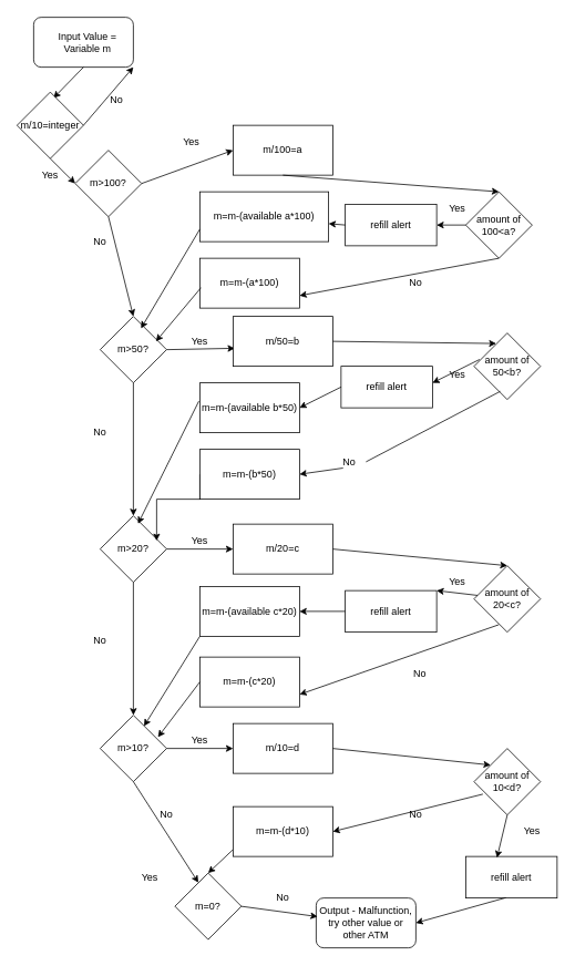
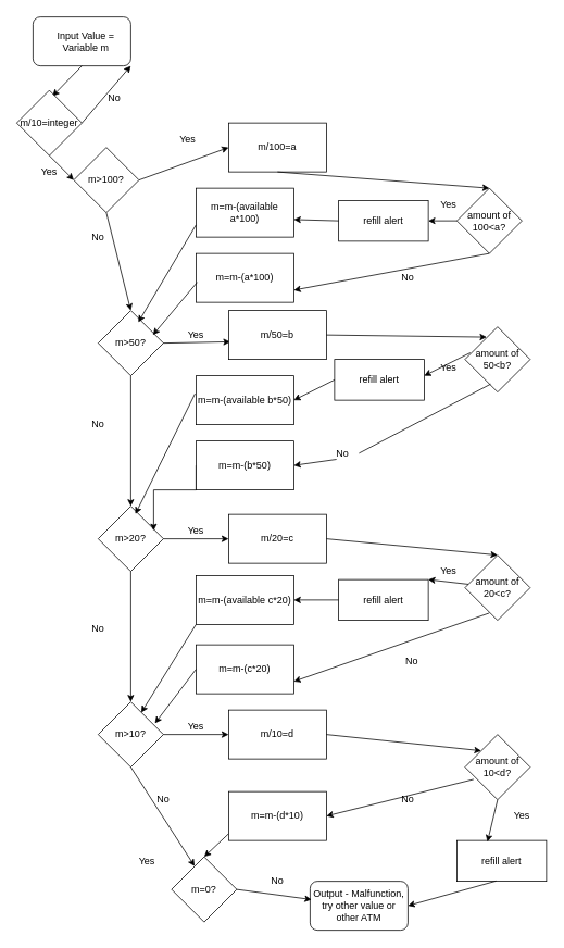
  <mxCell id="0" />
  <mxCell id="1" parent="0" />
  <mxCell id="2" value="" style="rounded=1;whiteSpace=wrap;html=1;" parent="1" vertex="1"><mxGeometry x="40" y="20" width="120" height="60" as="geometry" /></mxCell>
  <mxCell id="3" value="Input Value = Variable m" style="text;html=1;strokeColor=none;fillColor=none;align=center;verticalAlign=middle;whiteSpace=wrap;rounded=0;" parent="1" vertex="1"><mxGeometry x="50" y="30" width="110" height="40" as="geometry" /></mxCell>
  <mxCell id="4" value="" style="endArrow=classic;html=1;exitX=0.5;exitY=1;exitDx=0;exitDy=0;entryX=0.548;entryY=0.09;entryDx=0;entryDy=0;entryPerimeter=0;" parent="1" source="2" target="79" edge="1"><mxGeometry width="50" height="50" relative="1" as="geometry"><mxPoint x="430" y="320" as="sourcePoint" /><mxPoint x="100" y="110" as="targetPoint" /></mxGeometry></mxCell>
  <mxCell id="5" value="m&amp;gt;100?" style="rhombus;whiteSpace=wrap;html=1;" parent="1" vertex="1"><mxGeometry x="90" y="180" width="80" height="80" as="geometry" /></mxCell>
  <mxCell id="6" value="" style="endArrow=classic;html=1;exitX=0.5;exitY=1;exitDx=0;exitDy=0;entryX=0.5;entryY=0;entryDx=0;entryDy=0;" parent="1" source="5" target="10" edge="1"><mxGeometry width="50" height="50" relative="1" as="geometry"><mxPoint x="430" y="320" as="sourcePoint" /><mxPoint x="160" y="300" as="targetPoint" /></mxGeometry></mxCell>
  <mxCell id="7" value="" style="endArrow=classic;html=1;exitX=1;exitY=0.5;exitDx=0;exitDy=0;" parent="1" source="5" edge="1"><mxGeometry width="50" height="50" relative="1" as="geometry"><mxPoint x="210" y="210" as="sourcePoint" /><mxPoint x="280" y="180" as="targetPoint" /></mxGeometry></mxCell>
  <mxCell id="8" value="Yes&lt;br&gt;" style="text;html=1;strokeColor=none;fillColor=none;align=center;verticalAlign=middle;whiteSpace=wrap;rounded=0;" parent="1" vertex="1"><mxGeometry x="210" y="160" width="40" height="20" as="geometry" /></mxCell>
  <mxCell id="9" value="No" style="text;html=1;strokeColor=none;fillColor=none;align=center;verticalAlign=middle;whiteSpace=wrap;rounded=0;" parent="1" vertex="1"><mxGeometry x="100" y="280" width="40" height="20" as="geometry" /></mxCell>
  <mxCell id="10" value="m&amp;gt;50?" style="rhombus;whiteSpace=wrap;html=1;" parent="1" vertex="1"><mxGeometry x="120" y="380" width="80" height="80" as="geometry" /></mxCell>
  <mxCell id="11" value="m/100=a" style="rounded=0;whiteSpace=wrap;html=1;" parent="1" vertex="1"><mxGeometry x="280" y="150" width="120" height="60" as="geometry" /></mxCell>
  <mxCell id="12" value="" style="endArrow=classic;html=1;exitX=1;exitY=0.5;exitDx=0;exitDy=0;entryX=0.017;entryY=0.64;entryDx=0;entryDy=0;entryPerimeter=0;" parent="1" source="10" target="13" edge="1"><mxGeometry width="50" height="50" relative="1" as="geometry"><mxPoint x="210" y="360" as="sourcePoint" /><mxPoint x="290" y="420" as="targetPoint" /></mxGeometry></mxCell>
  <mxCell id="13" value="m/50=b" style="rounded=0;whiteSpace=wrap;html=1;" parent="1" vertex="1"><mxGeometry x="280" y="380" width="120" height="60" as="geometry" /></mxCell>
  <mxCell id="14" value="Yes" style="text;html=1;strokeColor=none;fillColor=none;align=center;verticalAlign=middle;whiteSpace=wrap;rounded=0;" parent="1" vertex="1"><mxGeometry x="220" y="400" width="40" height="20" as="geometry" /></mxCell>
  <mxCell id="15" value="" style="endArrow=classic;html=1;exitX=0.5;exitY=1;exitDx=0;exitDy=0;" parent="1" source="10" edge="1"><mxGeometry width="50" height="50" relative="1" as="geometry"><mxPoint x="140" y="520" as="sourcePoint" /><mxPoint x="160" y="620" as="targetPoint" /></mxGeometry></mxCell>
  <mxCell id="16" value="No" style="text;html=1;strokeColor=none;fillColor=none;align=center;verticalAlign=middle;whiteSpace=wrap;rounded=0;" parent="1" vertex="1"><mxGeometry x="100" y="510" width="40" height="20" as="geometry" /></mxCell>
  <mxCell id="17" value="m&amp;gt;20?" style="rhombus;whiteSpace=wrap;html=1;" parent="1" vertex="1"><mxGeometry x="120" y="620" width="80" height="80" as="geometry" /></mxCell>
  <mxCell id="18" value="" style="endArrow=classic;html=1;exitX=1;exitY=0.5;exitDx=0;exitDy=0;" parent="1" source="17" edge="1"><mxGeometry width="50" height="50" relative="1" as="geometry"><mxPoint x="200" y="690" as="sourcePoint" /><mxPoint x="280" y="660" as="targetPoint" /></mxGeometry></mxCell>
  <mxCell id="19" value="Yes" style="text;html=1;strokeColor=none;fillColor=none;align=center;verticalAlign=middle;whiteSpace=wrap;rounded=0;" parent="1" vertex="1"><mxGeometry x="220" y="640" width="40" height="20" as="geometry" /></mxCell>
  <mxCell id="20" value="m/20=c" style="rounded=0;whiteSpace=wrap;html=1;" parent="1" vertex="1"><mxGeometry x="280" y="630" width="120" height="60" as="geometry" /></mxCell>
  <mxCell id="21" value="" style="endArrow=classic;html=1;exitX=0.5;exitY=1;exitDx=0;exitDy=0;" parent="1" source="17" edge="1"><mxGeometry width="50" height="50" relative="1" as="geometry"><mxPoint x="140" y="810" as="sourcePoint" /><mxPoint x="160" y="860" as="targetPoint" /></mxGeometry></mxCell>
  <mxCell id="22" value="No" style="text;html=1;strokeColor=none;fillColor=none;align=center;verticalAlign=middle;whiteSpace=wrap;rounded=0;" parent="1" vertex="1"><mxGeometry x="100" y="760" width="40" height="20" as="geometry" /></mxCell>
  <mxCell id="23" value="m&amp;gt;10?" style="rhombus;whiteSpace=wrap;html=1;" parent="1" vertex="1"><mxGeometry x="120" y="860" width="80" height="80" as="geometry" /></mxCell>
  <mxCell id="24" value="" style="endArrow=classic;html=1;exitX=1;exitY=0.5;exitDx=0;exitDy=0;" parent="1" source="23" edge="1"><mxGeometry width="50" height="50" relative="1" as="geometry"><mxPoint x="220" y="930" as="sourcePoint" /><mxPoint x="280" y="900" as="targetPoint" /></mxGeometry></mxCell>
  <mxCell id="25" value="m/10=d" style="rounded=0;whiteSpace=wrap;html=1;" parent="1" vertex="1"><mxGeometry x="280" y="870" width="120" height="60" as="geometry" /></mxCell>
  <mxCell id="26" value="amount of 100&amp;lt;a?" style="rhombus;whiteSpace=wrap;html=1;" parent="1" vertex="1"><mxGeometry x="560" y="230" width="80" height="80" as="geometry" /></mxCell>
  <mxCell id="27" value="amount of 50&amp;lt;b?" style="rhombus;whiteSpace=wrap;html=1;" parent="1" vertex="1"><mxGeometry x="570" y="400" width="80" height="80" as="geometry" /></mxCell>
  <mxCell id="28" value="" style="endArrow=classic;html=1;exitX=0.5;exitY=1;exitDx=0;exitDy=0;entryX=0.5;entryY=0;entryDx=0;entryDy=0;" parent="1" source="11" target="26" edge="1"><mxGeometry width="50" height="50" relative="1" as="geometry"><mxPoint x="330" y="270" as="sourcePoint" /><mxPoint x="380" y="220" as="targetPoint" /></mxGeometry></mxCell>
  <mxCell id="29" value="m=m-(a*100)" style="rounded=0;whiteSpace=wrap;html=1;" parent="1" vertex="1"><mxGeometry x="240" y="310" width="120" height="60" as="geometry" /></mxCell>
- <mxCell id="30" value="m=m-(available a*100)" style="rounded=0;whiteSpace=wrap;html=1;" parent="1" vertex="1"><mxGeometry x="240" y="230" width="155" height="60" as="geometry" /></mxCell>
+ <mxCell id="30" value="m=m-(available a*100)" style="rounded=0;whiteSpace=wrap;html=1;" parent="1" vertex="1"><mxGeometry x="240" y="230" width="120" height="60" as="geometry" /></mxCell>
  <mxCell id="31" value="Yes" style="text;html=1;strokeColor=none;fillColor=none;align=center;verticalAlign=middle;whiteSpace=wrap;rounded=0;" parent="1" vertex="1"><mxGeometry x="530" y="240" width="40" height="20" as="geometry" /></mxCell>
  <mxCell id="32" value="" style="endArrow=classic;html=1;exitX=0.012;exitY=0.59;exitDx=0;exitDy=0;exitPerimeter=0;entryX=0.84;entryY=0.375;entryDx=0;entryDy=0;entryPerimeter=0;" parent="1" source="29" target="10" edge="1"><mxGeometry width="50" height="50" relative="1" as="geometry"><mxPoint x="180" y="370" as="sourcePoint" /><mxPoint x="188" y="402" as="targetPoint" /></mxGeometry></mxCell>
  <mxCell id="33" value="" style="endArrow=classic;html=1;exitX=0;exitY=0.75;exitDx=0;exitDy=0;entryX=0.615;entryY=0.18;entryDx=0;entryDy=0;entryPerimeter=0;" parent="1" source="30" target="10" edge="1"><mxGeometry width="50" height="50" relative="1" as="geometry"><mxPoint x="180" y="310" as="sourcePoint" /><mxPoint x="230" y="260" as="targetPoint" /></mxGeometry></mxCell>
  <mxCell id="34" value="amount of 20&amp;lt;c?" style="rhombus;whiteSpace=wrap;html=1;" parent="1" vertex="1"><mxGeometry x="570" y="680" width="80" height="80" as="geometry" /></mxCell>
  <mxCell id="35" value="" style="endArrow=classic;html=1;exitX=1;exitY=0.5;exitDx=0;exitDy=0;entryX=0.333;entryY=0.158;entryDx=0;entryDy=0;entryPerimeter=0;" parent="1" source="13" target="27" edge="1"><mxGeometry width="50" height="50" relative="1" as="geometry"><mxPoint x="400" y="480" as="sourcePoint" /><mxPoint x="450" y="430" as="targetPoint" /></mxGeometry></mxCell>
  <mxCell id="36" value="m=m-(available b*50)" style="rounded=0;whiteSpace=wrap;html=1;" parent="1" vertex="1"><mxGeometry x="240" y="460" width="120" height="60" as="geometry" /></mxCell>
  <mxCell id="37" style="edgeStyle=orthogonalEdgeStyle;rounded=0;orthogonalLoop=1;jettySize=auto;html=1;exitX=0;exitY=0.5;exitDx=0;exitDy=0;" parent="1" source="38" edge="1"><mxGeometry relative="1" as="geometry"><mxPoint x="188" y="650" as="targetPoint" /><Array as="points"><mxPoint x="240" y="600" /><mxPoint x="188" y="600" /></Array></mxGeometry></mxCell>
  <mxCell id="38" value="m=m-(b*50)" style="rounded=0;whiteSpace=wrap;html=1;" parent="1" vertex="1"><mxGeometry x="240" y="540" width="120" height="60" as="geometry" /></mxCell>
  <mxCell id="39" value="No" style="text;html=1;strokeColor=none;fillColor=none;align=center;verticalAlign=middle;whiteSpace=wrap;rounded=0;" parent="1" vertex="1"><mxGeometry x="180" y="970" width="40" height="20" as="geometry" /></mxCell>
  <mxCell id="40" value="" style="endArrow=classic;html=1;exitX=0.083;exitY=0.398;exitDx=0;exitDy=0;exitPerimeter=0;" parent="1" source="27" edge="1"><mxGeometry width="50" height="50" relative="1" as="geometry"><mxPoint x="370" y="500" as="sourcePoint" /><mxPoint x="520" y="460" as="targetPoint" /></mxGeometry></mxCell>
  <mxCell id="41" value="" style="endArrow=classic;html=1;exitX=0.31;exitY=0.875;exitDx=0;exitDy=0;exitPerimeter=0;entryX=1;entryY=0.5;entryDx=0;entryDy=0;startArrow=none;" parent="1" source="43" target="38" edge="1"><mxGeometry width="50" height="50" relative="1" as="geometry"><mxPoint x="390" y="590" as="sourcePoint" /><mxPoint x="440" y="540" as="targetPoint" /></mxGeometry></mxCell>
  <mxCell id="42" value="Yes" style="text;html=1;strokeColor=none;fillColor=none;align=center;verticalAlign=middle;whiteSpace=wrap;rounded=0;" parent="1" vertex="1"><mxGeometry x="530" y="440" width="40" height="20" as="geometry" /></mxCell>
  <mxCell id="43" value="No" style="text;html=1;strokeColor=none;fillColor=none;align=center;verticalAlign=middle;whiteSpace=wrap;rounded=0;" parent="1" vertex="1"><mxGeometry x="400" y="545" width="40" height="20" as="geometry" /></mxCell>
  <mxCell id="44" value="" style="endArrow=none;html=1;exitX=0.393;exitY=0.878;exitDx=0;exitDy=0;exitPerimeter=0;entryX=1;entryY=0.5;entryDx=0;entryDy=0;" parent="1" source="27" target="43" edge="1"><mxGeometry width="50" height="50" relative="1" as="geometry"><mxPoint x="454.8" y="530" as="sourcePoint" /><mxPoint x="360" y="570" as="targetPoint" /></mxGeometry></mxCell>
  <mxCell id="45" value="" style="endArrow=classic;html=1;exitX=-0.01;exitY=0.367;exitDx=0;exitDy=0;exitPerimeter=0;entryX=0.57;entryY=0.12;entryDx=0;entryDy=0;entryPerimeter=0;" parent="1" source="36" target="17" edge="1"><mxGeometry width="50" height="50" relative="1" as="geometry"><mxPoint x="180" y="550" as="sourcePoint" /><mxPoint x="230" y="500" as="targetPoint" /></mxGeometry></mxCell>
  <mxCell id="46" value="refill alert" style="rounded=0;whiteSpace=wrap;html=1;" parent="1" vertex="1"><mxGeometry x="415" y="245" width="110" height="50" as="geometry" /></mxCell>
  <mxCell id="47" value="No" style="text;html=1;strokeColor=none;fillColor=none;align=center;verticalAlign=middle;whiteSpace=wrap;rounded=0;" parent="1" vertex="1"><mxGeometry x="480" y="330" width="40" height="20" as="geometry" /></mxCell>
  <mxCell id="48" value="" style="endArrow=classic;html=1;exitX=0.5;exitY=1;exitDx=0;exitDy=0;entryX=1;entryY=0.75;entryDx=0;entryDy=0;" parent="1" source="26" target="29" edge="1"><mxGeometry width="50" height="50" relative="1" as="geometry"><mxPoint x="370" y="370" as="sourcePoint" /><mxPoint x="420" y="320" as="targetPoint" /></mxGeometry></mxCell>
  <mxCell id="49" value="" style="endArrow=classic;html=1;exitX=0;exitY=0.5;exitDx=0;exitDy=0;entryX=1;entryY=0.5;entryDx=0;entryDy=0;" parent="1" source="26" target="46" edge="1"><mxGeometry width="50" height="50" relative="1" as="geometry"><mxPoint x="490" y="320" as="sourcePoint" /><mxPoint x="540" y="270" as="targetPoint" /></mxGeometry></mxCell>
  <mxCell id="50" value="" style="endArrow=classic;html=1;exitX=0;exitY=0.5;exitDx=0;exitDy=0;entryX=1;entryY=0.64;entryDx=0;entryDy=0;entryPerimeter=0;" parent="1" source="46" target="30" edge="1"><mxGeometry width="50" height="50" relative="1" as="geometry"><mxPoint x="350" y="300" as="sourcePoint" /><mxPoint x="400" y="250" as="targetPoint" /></mxGeometry></mxCell>
  <mxCell id="51" value="refill alert" style="rounded=0;whiteSpace=wrap;html=1;" parent="1" vertex="1"><mxGeometry x="410" y="440" width="110" height="50" as="geometry" /></mxCell>
  <mxCell id="52" value="" style="endArrow=classic;html=1;exitX=0;exitY=0.5;exitDx=0;exitDy=0;entryX=1;entryY=0.5;entryDx=0;entryDy=0;" parent="1" source="51" target="36" edge="1"><mxGeometry width="50" height="50" relative="1" as="geometry"><mxPoint x="370" y="540" as="sourcePoint" /><mxPoint x="420" y="490" as="targetPoint" /></mxGeometry></mxCell>
  <mxCell id="53" value="" style="endArrow=classic;html=1;exitX=1;exitY=0.5;exitDx=0;exitDy=0;entryX=0.5;entryY=0;entryDx=0;entryDy=0;" parent="1" source="20" target="34" edge="1"><mxGeometry width="50" height="50" relative="1" as="geometry"><mxPoint x="430" y="690" as="sourcePoint" /><mxPoint x="480" y="640" as="targetPoint" /></mxGeometry></mxCell>
  <mxCell id="54" value="refill alert" style="rounded=0;whiteSpace=wrap;html=1;" parent="1" vertex="1"><mxGeometry x="415" y="710" width="110" height="50" as="geometry" /></mxCell>
  <mxCell id="55" value="refill alert" style="rounded=0;whiteSpace=wrap;html=1;" parent="1" vertex="1"><mxGeometry x="560" y="1030" width="110" height="50" as="geometry" /></mxCell>
  <mxCell id="56" value="m=m-(available c*20)" style="rounded=0;whiteSpace=wrap;html=1;" parent="1" vertex="1"><mxGeometry x="240" y="705" width="120" height="60" as="geometry" /></mxCell>
  <mxCell id="57" value="m=m-(c*20)" style="rounded=0;whiteSpace=wrap;html=1;" parent="1" vertex="1"><mxGeometry x="240" y="790" width="120" height="60" as="geometry" /></mxCell>
  <mxCell id="58" value="" style="endArrow=classic;html=1;exitX=0.373;exitY=0.888;exitDx=0;exitDy=0;entryX=1;entryY=0.75;entryDx=0;entryDy=0;exitPerimeter=0;" parent="1" source="34" target="57" edge="1"><mxGeometry width="50" height="50" relative="1" as="geometry"><mxPoint x="510" y="840" as="sourcePoint" /><mxPoint x="560" y="790" as="targetPoint" /></mxGeometry></mxCell>
  <mxCell id="59" value="No" style="text;html=1;strokeColor=none;fillColor=none;align=center;verticalAlign=middle;whiteSpace=wrap;rounded=0;" parent="1" vertex="1"><mxGeometry x="485" y="800" width="40" height="20" as="geometry" /></mxCell>
  <mxCell id="60" value="" style="endArrow=classic;html=1;entryX=1;entryY=0;entryDx=0;entryDy=0;" parent="1" source="34" target="54" edge="1"><mxGeometry width="50" height="50" relative="1" as="geometry"><mxPoint x="510" y="730" as="sourcePoint" /><mxPoint x="560" y="680" as="targetPoint" /></mxGeometry></mxCell>
  <mxCell id="61" value="Yes" style="text;html=1;strokeColor=none;fillColor=none;align=center;verticalAlign=middle;whiteSpace=wrap;rounded=0;" parent="1" vertex="1"><mxGeometry x="530" y="690" width="40" height="20" as="geometry" /></mxCell>
  <mxCell id="62" value="" style="endArrow=classic;html=1;exitX=0;exitY=0.5;exitDx=0;exitDy=0;" parent="1" source="54" edge="1"><mxGeometry width="50" height="50" relative="1" as="geometry"><mxPoint x="580" y="890" as="sourcePoint" /><mxPoint x="360" y="735" as="targetPoint" /></mxGeometry></mxCell>
  <mxCell id="63" value="" style="endArrow=classic;html=1;exitX=0;exitY=1;exitDx=0;exitDy=0;entryX=0.66;entryY=0.165;entryDx=0;entryDy=0;entryPerimeter=0;" parent="1" source="56" target="23" edge="1"><mxGeometry width="50" height="50" relative="1" as="geometry"><mxPoint x="180" y="780" as="sourcePoint" /><mxPoint x="230" y="730" as="targetPoint" /></mxGeometry></mxCell>
  <mxCell id="64" value="" style="endArrow=classic;html=1;exitX=0;exitY=0.5;exitDx=0;exitDy=0;entryX=0.87;entryY=0.33;entryDx=0;entryDy=0;entryPerimeter=0;" parent="1" source="57" target="23" edge="1"><mxGeometry width="50" height="50" relative="1" as="geometry"><mxPoint x="240" y="1020" as="sourcePoint" /><mxPoint x="290" y="970" as="targetPoint" /></mxGeometry></mxCell>
  <mxCell id="65" value="amount of 10&amp;lt;d?" style="rhombus;whiteSpace=wrap;html=1;" parent="1" vertex="1"><mxGeometry x="570" y="900" width="80" height="80" as="geometry" /></mxCell>
  <mxCell id="66" value="" style="endArrow=classic;html=1;exitX=1;exitY=0.5;exitDx=0;exitDy=0;entryX=0;entryY=0;entryDx=0;entryDy=0;" parent="1" source="25" target="65" edge="1"><mxGeometry width="50" height="50" relative="1" as="geometry"><mxPoint x="330" y="1060" as="sourcePoint" /><mxPoint x="380" y="1010" as="targetPoint" /></mxGeometry></mxCell>
  <mxCell id="67" value="" style="endArrow=classic;html=1;exitX=0.5;exitY=1;exitDx=0;exitDy=0;entryX=0.342;entryY=0.032;entryDx=0;entryDy=0;entryPerimeter=0;" parent="1" source="65" target="55" edge="1"><mxGeometry width="50" height="50" relative="1" as="geometry"><mxPoint x="660" y="1010" as="sourcePoint" /><mxPoint x="710" y="960" as="targetPoint" /></mxGeometry></mxCell>
  <mxCell id="68" value="Yes" style="text;html=1;strokeColor=none;fillColor=none;align=center;verticalAlign=middle;whiteSpace=wrap;rounded=0;" parent="1" vertex="1"><mxGeometry x="620" y="990" width="40" height="20" as="geometry" /></mxCell>
  <mxCell id="69" value="" style="endArrow=classic;html=1;exitX=0.44;exitY=0.992;exitDx=0;exitDy=0;exitPerimeter=0;" parent="1" source="55" edge="1"><mxGeometry width="50" height="50" relative="1" as="geometry"><mxPoint x="450" y="1130" as="sourcePoint" /><mxPoint x="500" y="1110" as="targetPoint" /></mxGeometry></mxCell>
  <mxCell id="70" value="Output - Malfunction, try other value or other ATM" style="rounded=1;whiteSpace=wrap;html=1;" parent="1" vertex="1"><mxGeometry x="380" y="1080" width="120" height="60" as="geometry" /></mxCell>
  <mxCell id="71" value="m=m-(d*10)" style="rounded=0;whiteSpace=wrap;html=1;" parent="1" vertex="1"><mxGeometry x="280" y="970" width="120" height="60" as="geometry" /></mxCell>
  <mxCell id="72" value="" style="endArrow=classic;html=1;exitX=0.133;exitY=0.688;exitDx=0;exitDy=0;exitPerimeter=0;entryX=1;entryY=0.5;entryDx=0;entryDy=0;" parent="1" source="65" target="71" edge="1"><mxGeometry width="50" height="50" relative="1" as="geometry"><mxPoint x="470" y="1020" as="sourcePoint" /><mxPoint x="520" y="970" as="targetPoint" /></mxGeometry></mxCell>
  <mxCell id="73" value="No" style="text;html=1;strokeColor=none;fillColor=none;align=center;verticalAlign=middle;whiteSpace=wrap;rounded=0;" parent="1" vertex="1"><mxGeometry x="480" y="970" width="40" height="20" as="geometry" /></mxCell>
  <mxCell id="74" value="m=0?" style="rhombus;whiteSpace=wrap;html=1;" parent="1" vertex="1"><mxGeometry x="210" y="1050" width="80" height="80" as="geometry" /></mxCell>
  <mxCell id="75" value="" style="endArrow=classic;html=1;exitX=-0.003;exitY=0.867;exitDx=0;exitDy=0;exitPerimeter=0;entryX=0.5;entryY=0;entryDx=0;entryDy=0;" parent="1" source="71" target="74" edge="1"><mxGeometry width="50" height="50" relative="1" as="geometry"><mxPoint x="200" y="1010" as="sourcePoint" /><mxPoint x="250" y="960" as="targetPoint" /></mxGeometry></mxCell>
  <mxCell id="76" value="" style="endArrow=classic;html=1;exitX=1;exitY=0.5;exitDx=0;exitDy=0;entryX=0.014;entryY=0.374;entryDx=0;entryDy=0;entryPerimeter=0;" parent="1" source="74" target="70" edge="1"><mxGeometry width="50" height="50" relative="1" as="geometry"><mxPoint x="310" y="1130" as="sourcePoint" /><mxPoint x="360" y="1080" as="targetPoint" /></mxGeometry></mxCell>
  <mxCell id="77" value="No" style="text;html=1;strokeColor=none;fillColor=none;align=center;verticalAlign=middle;whiteSpace=wrap;rounded=0;" parent="1" vertex="1"><mxGeometry x="320" y="1070" width="40" height="20" as="geometry" /></mxCell>
  <mxCell id="78" value="Yes" style="text;html=1;strokeColor=none;fillColor=none;align=center;verticalAlign=middle;whiteSpace=wrap;rounded=0;" parent="1" vertex="1"><mxGeometry x="160" y="1045" width="40" height="20" as="geometry" /></mxCell>
  <mxCell id="79" value="m/10=integer" style="rhombus;whiteSpace=wrap;html=1;" parent="1" vertex="1"><mxGeometry x="20" y="110" width="80" height="80" as="geometry" /></mxCell>
  <mxCell id="80" value="" style="endArrow=classic;html=1;exitX=1;exitY=0.5;exitDx=0;exitDy=0;entryX=1;entryY=1;entryDx=0;entryDy=0;" parent="1" source="79" target="2" edge="1"><mxGeometry width="50" height="50" relative="1" as="geometry"><mxPoint x="420" y="40" as="sourcePoint" /><mxPoint x="470" y="-10" as="targetPoint" /></mxGeometry></mxCell>
  <mxCell id="81" value="No" style="text;html=1;strokeColor=none;fillColor=none;align=center;verticalAlign=middle;whiteSpace=wrap;rounded=0;" parent="1" vertex="1"><mxGeometry x="120" y="110" width="40" height="20" as="geometry" /></mxCell>
  <mxCell id="82" value="" style="endArrow=classic;html=1;exitX=0.5;exitY=1;exitDx=0;exitDy=0;entryX=0;entryY=0.5;entryDx=0;entryDy=0;" parent="1" source="79" target="5" edge="1"><mxGeometry width="50" height="50" relative="1" as="geometry"><mxPoint x="0" y="230" as="sourcePoint" /><mxPoint x="10" y="230" as="targetPoint" /></mxGeometry></mxCell>
  <mxCell id="83" value="Yes&lt;br&gt;" style="text;html=1;strokeColor=none;fillColor=none;align=center;verticalAlign=middle;whiteSpace=wrap;rounded=0;" parent="1" vertex="1"><mxGeometry x="40" y="200" width="40" height="20" as="geometry" /></mxCell>
  <mxCell id="84" value="" style="endArrow=classic;html=1;exitX=0.5;exitY=1;exitDx=0;exitDy=0;entryX=0.353;entryY=0.143;entryDx=0;entryDy=0;entryPerimeter=0;" edge="1" parent="1" source="23" target="74"><mxGeometry width="50" height="50" relative="1" as="geometry"><mxPoint x="160" y="1000" as="sourcePoint" /><mxPoint x="210" y="950" as="targetPoint" /></mxGeometry></mxCell>
  <mxCell id="85" value="Yes" style="text;html=1;strokeColor=none;fillColor=none;align=center;verticalAlign=middle;whiteSpace=wrap;rounded=0;" vertex="1" parent="1"><mxGeometry x="220" y="880" width="40" height="20" as="geometry" /></mxCell>
